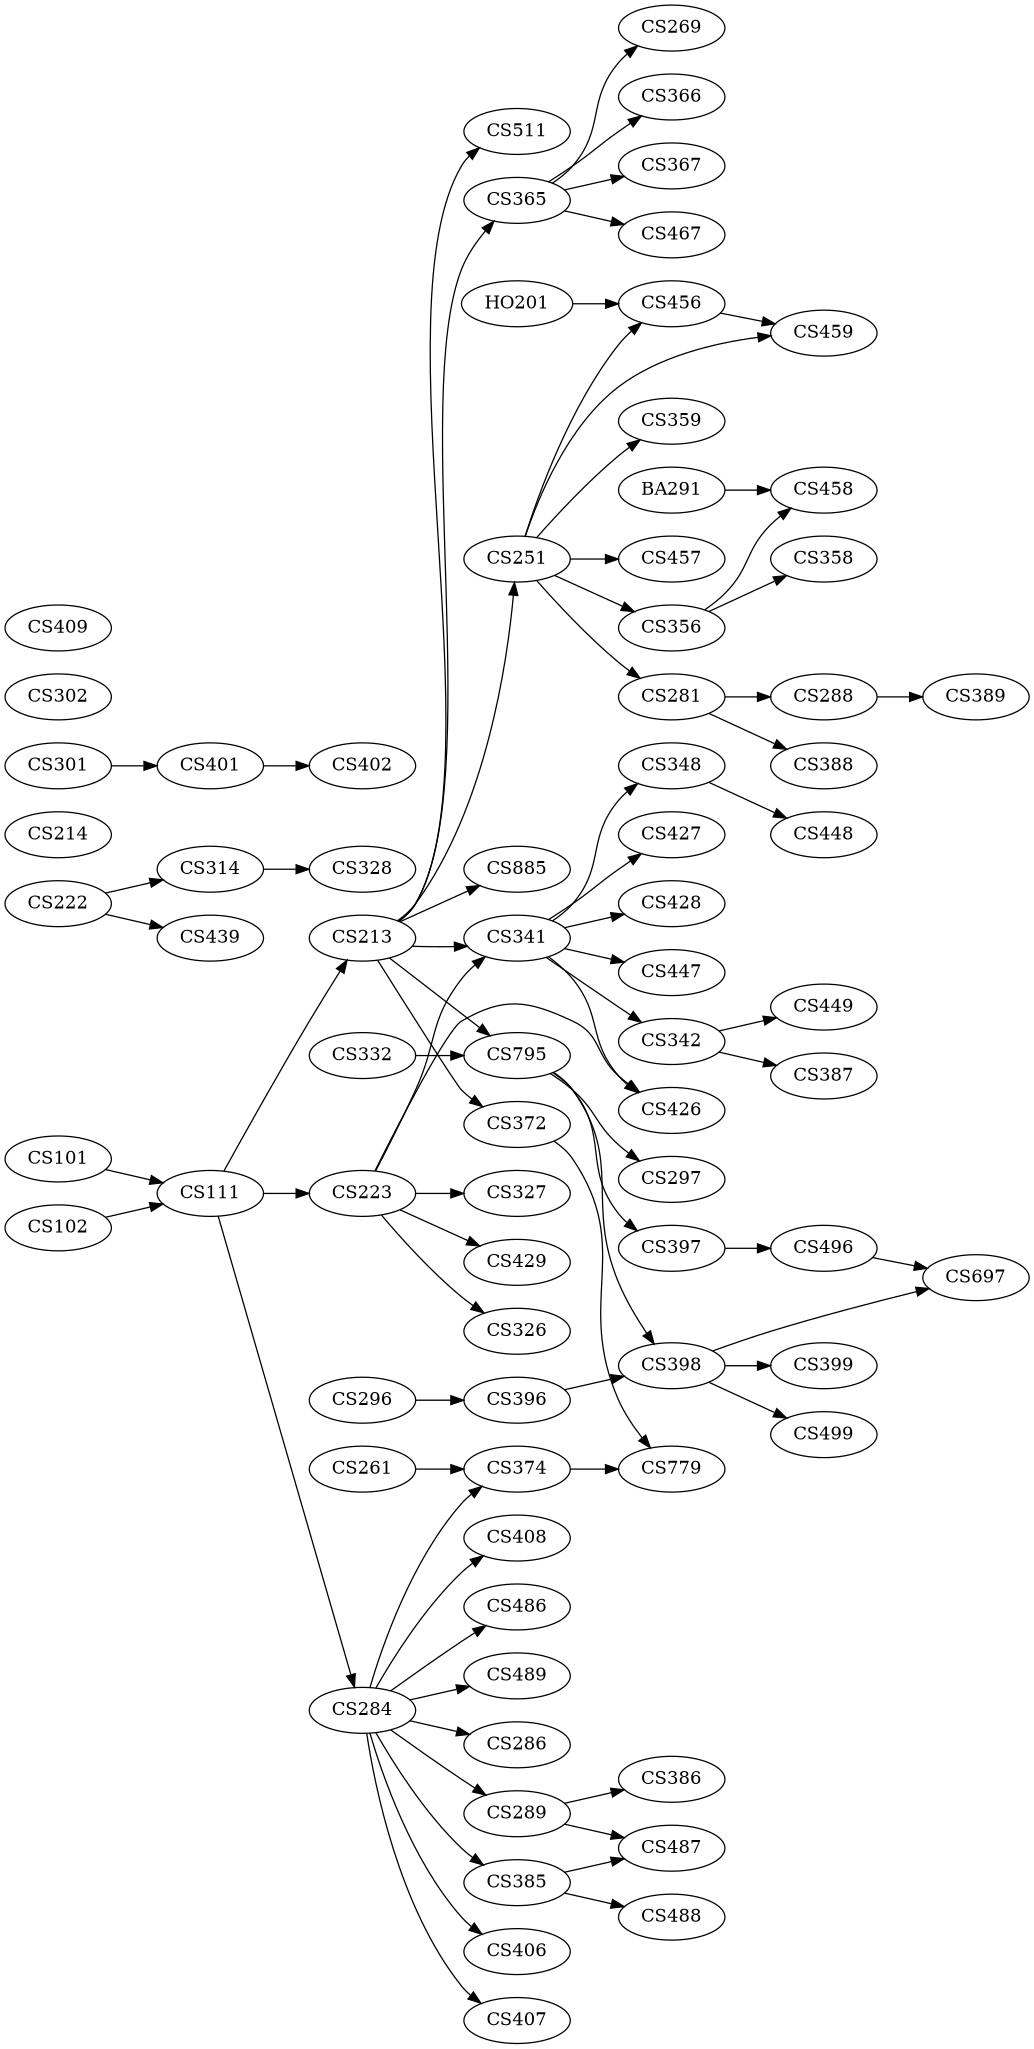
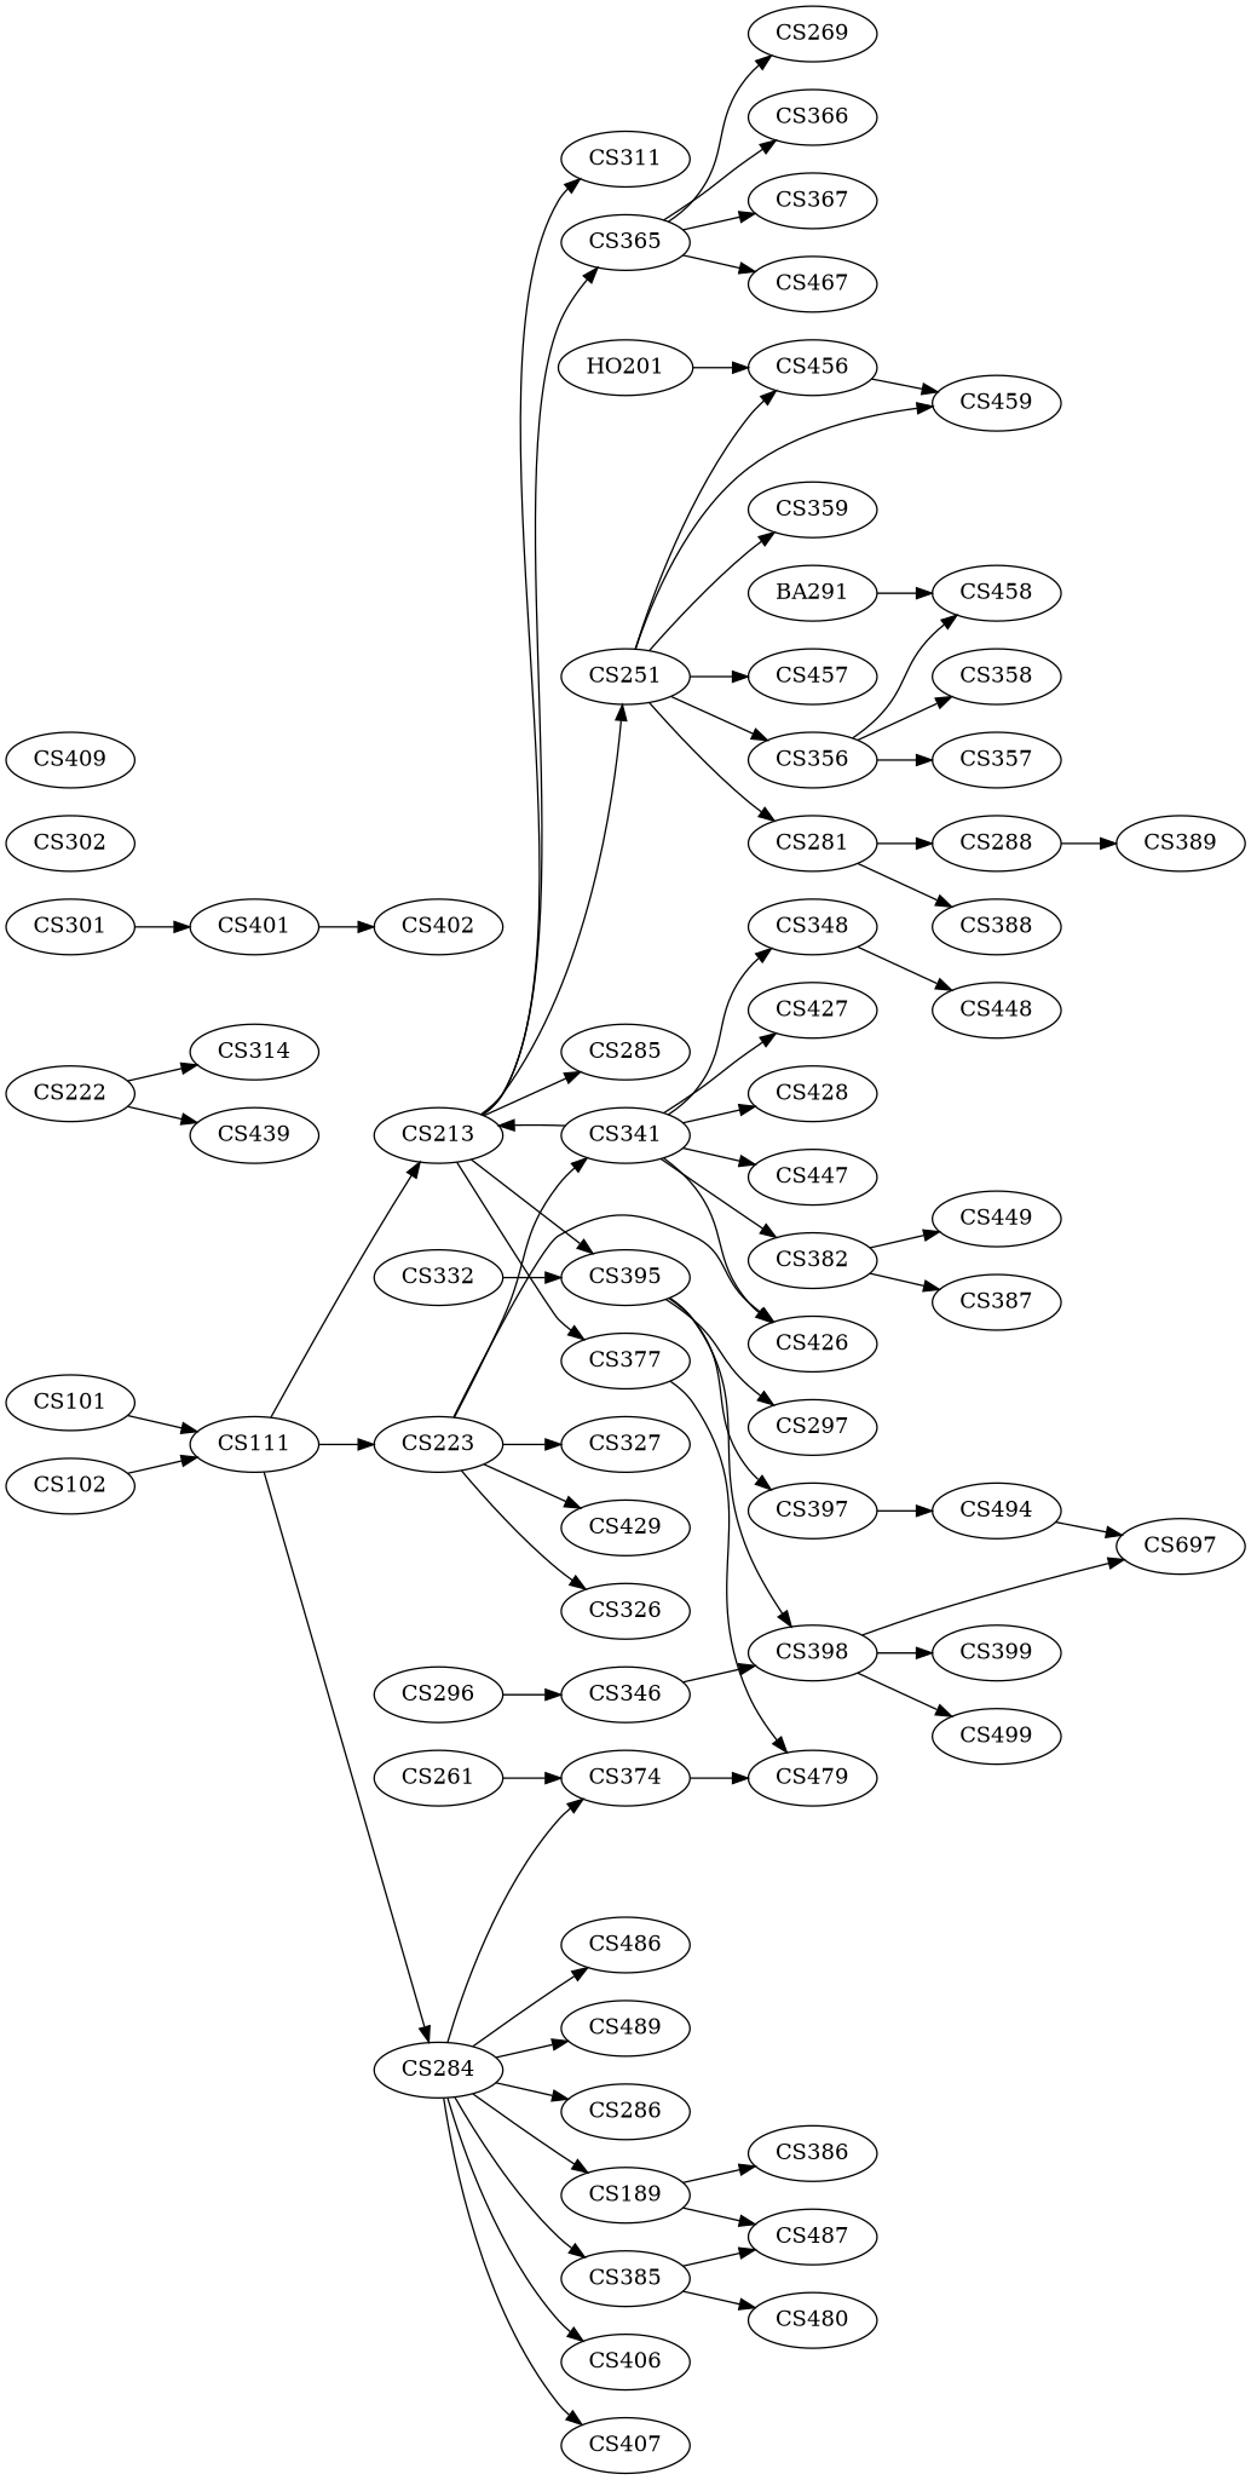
  digraph {
    rankdir=LR
    CS101
    CS111
    CS213
    CS223
    CS284
    CS251
-   CS285 [label=CS885]
-   CS311 [label=CS511]
+   CS285
+   CS311
    CS341
    CS365
-   CS377 [label=CS372]
-   CS395 [label=CS795]
+   CS377
+   CS395
    CS222
    CS314
    CS439
    CS326
    CS327
    CS426
    CS429
    CS374
    CS286
-   CS289
+   CS289 [label=CS189]
    CS385
    CS406
    CS407
-   CS408
    CS486
    CS489
    CS102
    CS281
    CS356
    CS359
    CS456
    CS457
    CS459
-   CS342
+   CS342 [label=CS382]
    CS348
    CS427
    CS428
    CS447
    CS467
    n42 [label=CS269]
    CS366
    CS367
-   CS479 [label=CS779]
+   CS479
    CS297
    CS397
    CS398
-   CS328
    CS386
    CS487
-   CS488
-   CS214
+   CS488 [label=CS480]
    CS288
    CS388
    CS458
+   CS357
    CS358
    CS387
    CS449
    CS448
-   CS496
+   CS496 [label=CS494]
    CS399
    n64 [label=CS697]
    CS499
    CS389
    CS261
-   CS396
+   CS396 [label=CS346]
    CS296
    CS301
    CS401
    CS402
    CS302
    CS332
    CS409
    HO201
    BA291
    CS101 -> CS111
    CS111 -> CS213
    CS111 -> CS223
    CS111 -> CS284
    CS213 -> CS251
    CS213 -> CS285
    CS213 -> CS311
-   CS213 -> CS341
+   CS341 -> CS213
    CS213 -> CS365
    CS213 -> CS377
    CS213 -> CS395
    CS223 -> CS341
    CS223 -> CS326
    CS223 -> CS327
    CS223 -> CS426
    CS223 -> CS429
    CS284 -> CS374
    CS284 -> CS286
    CS284 -> CS289
    CS284 -> CS385
    CS284 -> CS406
    CS284 -> CS407
-   CS284 -> CS408
    CS284 -> CS486
    CS284 -> CS489
    CS251 -> CS281
    CS251 -> CS356
    CS251 -> CS359
    CS251 -> CS456
    CS251 -> CS457
    CS251 -> CS459
    CS341 -> CS426
    CS341 -> CS342
    CS341 -> CS348
    CS341 -> CS427
    CS341 -> CS428
    CS341 -> CS447
    CS365 -> CS467
    CS365 -> n42
    CS365 -> CS366
    CS365 -> CS367
    CS377 -> CS479
    CS395 -> CS297
    CS395 -> CS397
    CS395 -> CS398
    CS222 -> CS314
    CS222 -> CS439
-   CS314 -> CS328
    CS374 -> CS479
    CS289 -> CS386
    CS289 -> CS487
    CS385 -> CS487
    CS385 -> CS488
    CS102 -> CS111
    CS281 -> CS288
    CS281 -> CS388
    CS356 -> CS458
+   CS356 -> CS357
    CS356 -> CS358
    CS456 -> CS459
    CS342 -> CS387
    CS342 -> CS449
    CS348 -> CS448
    CS397 -> CS496
    CS398 -> CS399
    CS398 -> n64
    CS398 -> CS499
    CS288 -> CS389
    CS496 -> n64
    CS261 -> CS374
    CS396 -> CS398
    CS296 -> CS396
    CS301 -> CS401
    CS401 -> CS402
    CS332 -> CS395
    HO201 -> CS456
    BA291 -> CS458
  }
